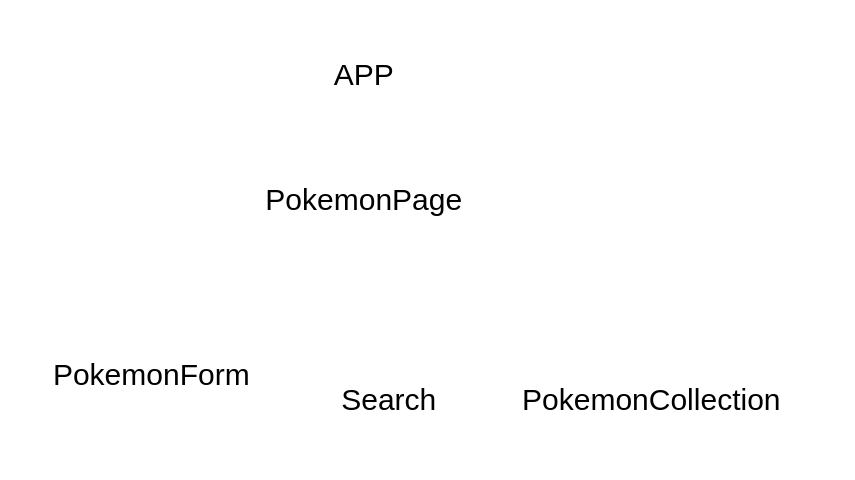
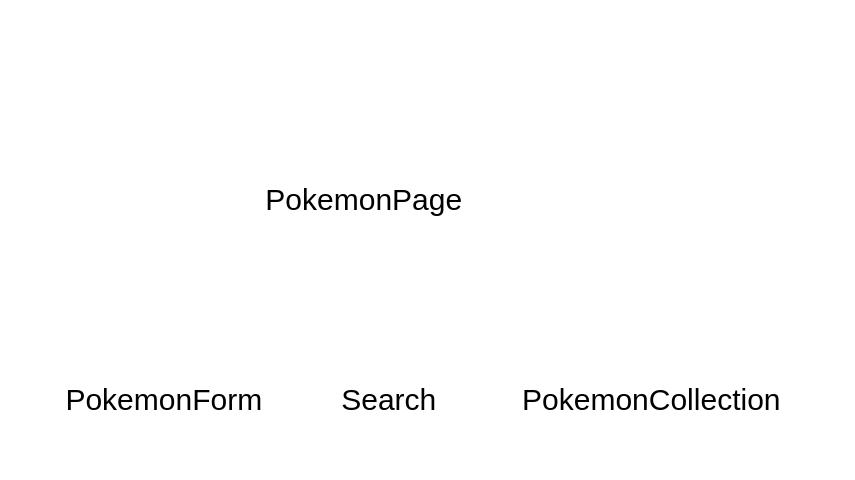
  <mxCell id="0" />
  <mxCell id="1" parent="0" />
- <mxCell id="2" value="APP" style="text;html=1;resizable=0;autosize=1;align=center;verticalAlign=middle;points=[];fillColor=none;strokeColor=none;rounded=0;" vertex="1" parent="1"><mxGeometry x="125" y="20" width="40" height="20" as="geometry" /></mxCell>
  <mxCell id="3" value="PokemonCollection" style="text;html=1;resizable=0;autosize=1;align=center;verticalAlign=middle;points=[];fillColor=none;strokeColor=none;rounded=0;" vertex="1" parent="1"><mxGeometry x="200" y="150" width="120" height="20" as="geometry" /></mxCell>
- <mxCell id="4" value="PokemonForm" style="text;html=1;resizable=0;autosize=1;align=center;verticalAlign=middle;points=[];fillColor=none;strokeColor=none;rounded=0;" vertex="1" parent="1"><mxGeometry x="15" y="140" width="90" height="20" as="geometry" /></mxCell>
+ <mxCell id="4" value="PokemonForm" style="text;html=1;resizable=0;autosize=1;align=center;verticalAlign=middle;points=[];fillColor=none;strokeColor=none;rounded=0;" vertex="1" parent="1"><mxGeometry x="20" y="150" width="90" height="20" as="geometry" /></mxCell>
  <mxCell id="5" value="PokemonPage" style="text;html=1;resizable=0;autosize=1;align=center;verticalAlign=middle;points=[];fillColor=none;strokeColor=none;rounded=0;" vertex="1" parent="1"><mxGeometry x="100" y="70" width="90" height="20" as="geometry" /></mxCell>
  <mxCell id="6" value="Search" style="text;html=1;resizable=0;autosize=1;align=center;verticalAlign=middle;points=[];fillColor=none;strokeColor=none;rounded=0;" vertex="1" parent="1"><mxGeometry x="130" y="150" width="50" height="20" as="geometry" /></mxCell>
